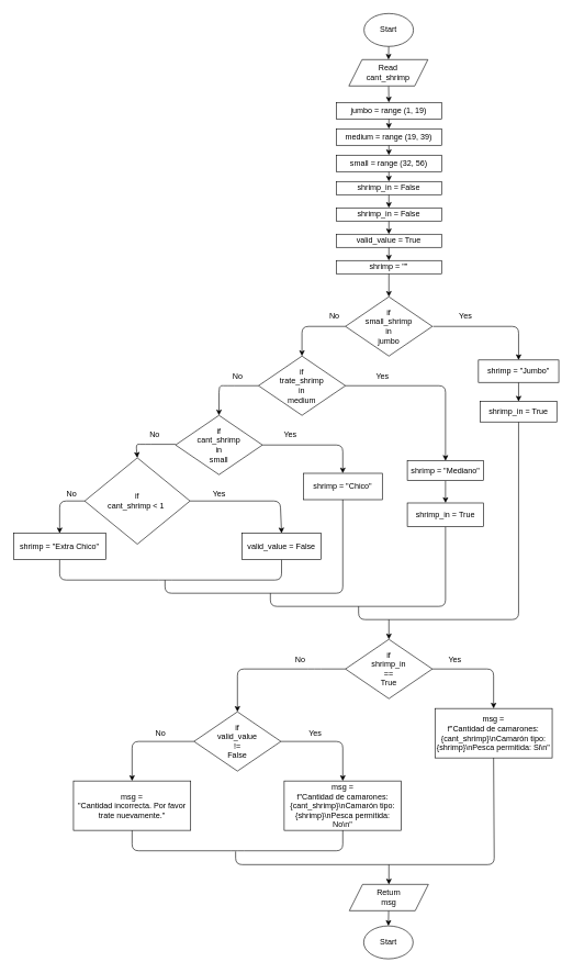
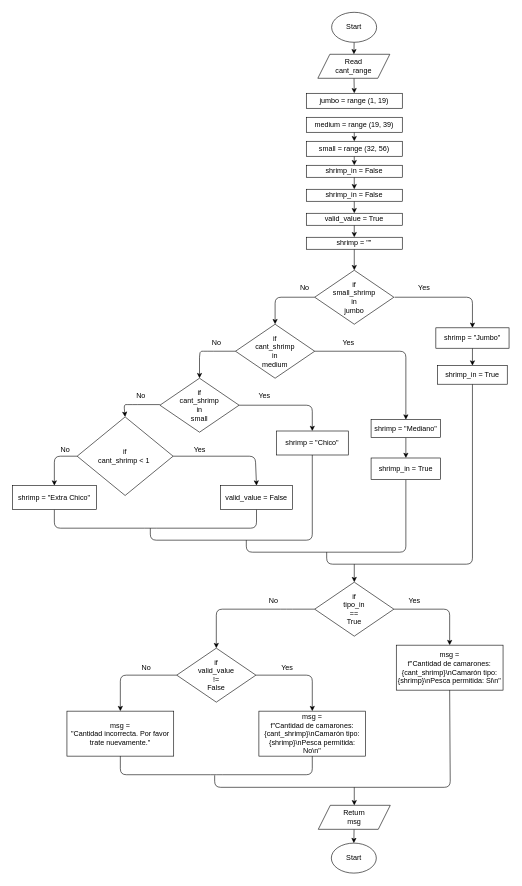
  <mxCell id="0" />
  <mxCell id="1" parent="0" />
  <mxCell id="2" value="" style="edgeStyle=none;html=1;" parent="1" source="3" target="5" edge="1"><mxGeometry relative="1" as="geometry" /></mxCell>
  <mxCell id="3" value="Start" style="ellipse;whiteSpace=wrap;html=1;" parent="1" vertex="1"><mxGeometry x="552.25" y="20" width="75" height="50" as="geometry" /></mxCell>
  <mxCell id="4" value="" style="edgeStyle=none;html=1;entryX=0.5;entryY=0;entryDx=0;entryDy=0;" parent="1" source="5" target="8" edge="1"><mxGeometry relative="1" as="geometry"><mxPoint x="589.25" y="160" as="targetPoint" /></mxGeometry></mxCell>
- <mxCell id="5" value="Read&lt;br&gt;cant_shrimp" style="shape=parallelogram;perimeter=parallelogramPerimeter;whiteSpace=wrap;html=1;fixedSize=1;" parent="1" vertex="1"><mxGeometry x="529.25" y="90" width="120" height="40" as="geometry" /></mxCell>
+ <mxCell id="5" value="Read&lt;br&gt;cant_range" style="shape=parallelogram;perimeter=parallelogramPerimeter;whiteSpace=wrap;html=1;fixedSize=1;" parent="1" vertex="1"><mxGeometry x="529.25" y="90" width="120" height="40" as="geometry" /></mxCell>
  <mxCell id="6" value="msg = &lt;br&gt;f&quot;Cantidad de camarones:{cant_shrimp}\nCamarón tipo: {shrimp}\nPesca permitida: Si\n&quot;" style="whiteSpace=wrap;html=1;align=center;" parent="1" vertex="1"><mxGeometry x="660" y="1075" width="178" height="75" as="geometry" /></mxCell>
- <mxCell id="7" value="" style="edgeStyle=none;html=1;" parent="1" source="8" target="10" edge="1"><mxGeometry relative="1" as="geometry" /></mxCell>
  <mxCell id="8" value="jumbo = range (1, 19)" style="whiteSpace=wrap;html=1;" parent="1" vertex="1"><mxGeometry x="510" y="155" width="160" height="25" as="geometry" /></mxCell>
  <mxCell id="9" value="" style="edgeStyle=none;html=1;" parent="1" source="10" target="12" edge="1"><mxGeometry relative="1" as="geometry" /></mxCell>
  <mxCell id="10" value="medium = range (19, 39)" style="whiteSpace=wrap;html=1;" parent="1" vertex="1"><mxGeometry x="510" y="195" width="160" height="25" as="geometry" /></mxCell>
  <mxCell id="11" value="" style="edgeStyle=none;html=1;entryX=0.5;entryY=0;entryDx=0;entryDy=0;" parent="1" source="12" target="35" edge="1"><mxGeometry relative="1" as="geometry"><mxPoint x="589.25" y="282.5" as="targetPoint" /></mxGeometry></mxCell>
  <mxCell id="12" value="small = range (32, 56)" style="whiteSpace=wrap;html=1;" parent="1" vertex="1"><mxGeometry x="510" y="235" width="160" height="25" as="geometry" /></mxCell>
  <mxCell id="13" style="edgeStyle=none;html=1;entryX=0.5;entryY=0;entryDx=0;entryDy=0;" parent="1" target="17" edge="1"><mxGeometry relative="1" as="geometry"><Array as="points"><mxPoint x="787" y="495" /></Array><mxPoint x="657" y="495" as="sourcePoint" /><mxPoint x="787" y="546" as="targetPoint" /></mxGeometry></mxCell>
  <mxCell id="14" style="edgeStyle=none;html=1;entryX=0.5;entryY=0;entryDx=0;entryDy=0;" parent="1" source="15" target="18" edge="1"><mxGeometry relative="1" as="geometry"><Array as="points"><mxPoint x="458" y="495" /></Array></mxGeometry></mxCell>
  <mxCell id="15" value="if&lt;br&gt;small_shrimp&lt;br&gt;in&lt;br&gt;jumbo" style="rhombus;whiteSpace=wrap;html=1;" parent="1" vertex="1"><mxGeometry x="524" y="450" width="132" height="90" as="geometry" /></mxCell>
  <mxCell id="16" value="" style="edgeStyle=none;html=1;" parent="1" source="17" target="53" edge="1"><mxGeometry relative="1" as="geometry" /></mxCell>
  <mxCell id="17" value="shrimp = &quot;Jumbo&quot;" style="whiteSpace=wrap;html=1;" parent="1" vertex="1"><mxGeometry x="726" y="546" width="122" height="34" as="geometry" /></mxCell>
- <mxCell id="18" value="if&lt;br&gt;trate_shrimp&lt;br&gt;in&lt;br&gt;medium" style="rhombus;whiteSpace=wrap;html=1;" parent="1" vertex="1"><mxGeometry x="392" y="540" width="132" height="90" as="geometry" /></mxCell>
+ <mxCell id="18" value="if&lt;br&gt;cant_shrimp&lt;br&gt;in&lt;br&gt;medium" style="rhombus;whiteSpace=wrap;html=1;" parent="1" vertex="1"><mxGeometry x="392" y="540" width="132" height="90" as="geometry" /></mxCell>
  <mxCell id="19" style="edgeStyle=none;html=1;entryX=0.5;entryY=0;entryDx=0;entryDy=0;" parent="1" source="18" target="21" edge="1"><mxGeometry relative="1" as="geometry"><Array as="points"><mxPoint x="676" y="585" /></Array><mxPoint x="524" y="585" as="sourcePoint" /></mxGeometry></mxCell>
  <mxCell id="20" value="" style="edgeStyle=none;html=1;" parent="1" source="21" target="52" edge="1"><mxGeometry relative="1" as="geometry" /></mxCell>
  <mxCell id="21" value="shrimp = &quot;Mediano&quot;" style="whiteSpace=wrap;html=1;" parent="1" vertex="1"><mxGeometry x="618" y="699" width="116" height="30" as="geometry" /></mxCell>
  <mxCell id="22" style="edgeStyle=none;html=1;entryX=0.5;entryY=0;entryDx=0;entryDy=0;" parent="1" target="23" edge="1"><mxGeometry relative="1" as="geometry"><mxPoint x="392" y="585" as="sourcePoint" /><Array as="points"><mxPoint x="345" y="585" /><mxPoint x="332" y="585" /></Array></mxGeometry></mxCell>
  <mxCell id="23" value="if&lt;br&gt;cant_shrimp&lt;br&gt;in&lt;br&gt;small" style="rhombus;whiteSpace=wrap;html=1;" parent="1" vertex="1"><mxGeometry x="266" y="630" width="132" height="90" as="geometry" /></mxCell>
  <mxCell id="24" style="edgeStyle=none;html=1;entryX=0.5;entryY=0;entryDx=0;entryDy=0;" parent="1" source="23" target="25" edge="1"><mxGeometry relative="1" as="geometry"><Array as="points"><mxPoint x="520" y="675" /></Array><mxPoint x="364" y="675" as="sourcePoint" /></mxGeometry></mxCell>
  <mxCell id="25" value="shrimp = &quot;Chico&quot;" style="whiteSpace=wrap;html=1;" parent="1" vertex="1"><mxGeometry x="460" y="718" width="120" height="40" as="geometry" /></mxCell>
  <mxCell id="26" value="Yes" style="text;html=1;align=center;verticalAlign=middle;resizable=0;points=[];autosize=1;strokeColor=none;fillColor=none;" parent="1" vertex="1"><mxGeometry x="686" y="465" width="40" height="30" as="geometry" /></mxCell>
  <mxCell id="27" value="No" style="text;html=1;align=center;verticalAlign=middle;resizable=0;points=[];autosize=1;strokeColor=none;fillColor=none;" parent="1" vertex="1"><mxGeometry x="487" y="465" width="40" height="30" as="geometry" /></mxCell>
  <mxCell id="28" value="Yes" style="text;html=1;align=center;verticalAlign=middle;resizable=0;points=[];autosize=1;strokeColor=none;fillColor=none;" parent="1" vertex="1"><mxGeometry x="560" y="556" width="40" height="30" as="geometry" /></mxCell>
  <mxCell id="29" value="No" style="text;html=1;align=center;verticalAlign=middle;resizable=0;points=[];autosize=1;strokeColor=none;fillColor=none;" parent="1" vertex="1"><mxGeometry x="340" y="556" width="40" height="30" as="geometry" /></mxCell>
  <mxCell id="30" value="Yes" style="text;html=1;align=center;verticalAlign=middle;resizable=0;points=[];autosize=1;strokeColor=none;fillColor=none;" parent="1" vertex="1"><mxGeometry x="420" y="645" width="40" height="30" as="geometry" /></mxCell>
  <mxCell id="31" style="edgeStyle=none;html=1;entryX=0.5;entryY=0;entryDx=0;entryDy=0;" parent="1" target="32" edge="1"><mxGeometry relative="1" as="geometry"><mxPoint x="266" y="674" as="sourcePoint" /><Array as="points"><mxPoint x="219" y="674" /><mxPoint x="206" y="674" /></Array></mxGeometry></mxCell>
  <mxCell id="32" value="if&lt;br&gt;cant_shrimp &amp;lt; 1&amp;nbsp;" style="rhombus;whiteSpace=wrap;html=1;" parent="1" vertex="1"><mxGeometry x="128" y="694.5" width="160" height="131" as="geometry" /></mxCell>
  <mxCell id="33" value="No" style="text;html=1;align=center;verticalAlign=middle;resizable=0;points=[];autosize=1;strokeColor=none;fillColor=none;" parent="1" vertex="1"><mxGeometry x="214" y="645" width="40" height="30" as="geometry" /></mxCell>
  <mxCell id="34" value="" style="edgeStyle=none;html=1;entryX=0.5;entryY=0;entryDx=0;entryDy=0;" parent="1" source="35" target="59" edge="1"><mxGeometry relative="1" as="geometry"><mxPoint x="588.25" y="325" as="targetPoint" /></mxGeometry></mxCell>
  <mxCell id="35" value="shrimp_in = False" style="whiteSpace=wrap;html=1;" parent="1" vertex="1"><mxGeometry x="510" y="275" width="160" height="20" as="geometry" /></mxCell>
  <mxCell id="36" value="" style="edgeStyle=none;html=1;entryX=0.5;entryY=0;entryDx=0;entryDy=0;" parent="1" target="71" edge="1"><mxGeometry relative="1" as="geometry"><mxPoint x="590" y="405" as="sourcePoint" /></mxGeometry></mxCell>
  <mxCell id="37" value="" style="edgeStyle=none;html=1;exitX=0.5;exitY=1;exitDx=0;exitDy=0;entryX=0.5;entryY=0;entryDx=0;entryDy=0;" parent="1" source="38" target="71" edge="1"><mxGeometry relative="1" as="geometry"><mxPoint x="590" y="385" as="sourcePoint" /></mxGeometry></mxCell>
  <mxCell id="38" value="valid_value = True" style="whiteSpace=wrap;html=1;" parent="1" vertex="1"><mxGeometry x="510" y="355" width="160" height="20" as="geometry" /></mxCell>
  <mxCell id="39" style="edgeStyle=none;html=1;entryX=0.5;entryY=0;entryDx=0;entryDy=0;exitX=1;exitY=0.5;exitDx=0;exitDy=0;" parent="1" source="32" target="50" edge="1"><mxGeometry relative="1" as="geometry"><Array as="points"><mxPoint x="425" y="760" /></Array><mxPoint x="272" y="764" as="sourcePoint" /><mxPoint x="425" y="809" as="targetPoint" /></mxGeometry></mxCell>
  <mxCell id="40" value="Yes" style="text;html=1;align=center;verticalAlign=middle;resizable=0;points=[];autosize=1;strokeColor=none;fillColor=none;" parent="1" vertex="1"><mxGeometry x="312" y="734" width="40" height="30" as="geometry" /></mxCell>
  <mxCell id="41" style="edgeStyle=none;html=1;entryX=0.5;entryY=0;entryDx=0;entryDy=0;exitX=0;exitY=0.5;exitDx=0;exitDy=0;" parent="1" source="32" target="51" edge="1"><mxGeometry relative="1" as="geometry"><mxPoint x="140" y="764" as="sourcePoint" /><Array as="points"><mxPoint x="90" y="760" /></Array><mxPoint x="80" y="809" as="targetPoint" /></mxGeometry></mxCell>
  <mxCell id="42" value="No" style="text;html=1;align=center;verticalAlign=middle;resizable=0;points=[];autosize=1;strokeColor=none;fillColor=none;" parent="1" vertex="1"><mxGeometry x="88" y="735" width="40" height="30" as="geometry" /></mxCell>
  <mxCell id="43" value="" style="endArrow=none;html=1;exitX=0.5;exitY=1;exitDx=0;exitDy=0;entryX=0.5;entryY=1;entryDx=0;entryDy=0;" parent="1" source="51" target="50" edge="1"><mxGeometry width="50" height="50" relative="1" as="geometry"><mxPoint x="80" y="849" as="sourcePoint" /><mxPoint x="425" y="849" as="targetPoint" /><Array as="points"><mxPoint x="90" y="880" /><mxPoint x="250" y="880" /><mxPoint x="427" y="880" /></Array></mxGeometry></mxCell>
  <mxCell id="44" value="" style="endArrow=none;html=1;entryX=0.5;entryY=1;entryDx=0;entryDy=0;" parent="1" target="25" edge="1"><mxGeometry width="50" height="50" relative="1" as="geometry"><mxPoint x="250" y="880" as="sourcePoint" /><mxPoint x="340" y="570" as="targetPoint" /><Array as="points"><mxPoint x="250" y="900" /><mxPoint x="520" y="900" /></Array></mxGeometry></mxCell>
  <mxCell id="45" value="" style="endArrow=none;html=1;entryX=0.5;entryY=1;entryDx=0;entryDy=0;" parent="1" target="52" edge="1"><mxGeometry width="50" height="50" relative="1" as="geometry"><mxPoint x="410" y="900" as="sourcePoint" /><mxPoint x="676" y="750" as="targetPoint" /><Array as="points"><mxPoint x="410" y="920" /><mxPoint x="676" y="920" /></Array></mxGeometry></mxCell>
  <mxCell id="46" value="" style="endArrow=none;html=1;entryX=0.5;entryY=1;entryDx=0;entryDy=0;" parent="1" target="53" edge="1"><mxGeometry width="50" height="50" relative="1" as="geometry"><mxPoint x="544" y="920" as="sourcePoint" /><mxPoint x="787" y="680" as="targetPoint" /><Array as="points"><mxPoint x="544" y="940" /><mxPoint x="787" y="940" /></Array></mxGeometry></mxCell>
  <mxCell id="47" value="" style="endArrow=classic;html=1;entryX=0.5;entryY=0;entryDx=0;entryDy=0;" parent="1" target="49" edge="1"><mxGeometry width="50" height="50" relative="1" as="geometry"><mxPoint x="590" y="940" as="sourcePoint" /><mxPoint x="590" y="970" as="targetPoint" /></mxGeometry></mxCell>
  <mxCell id="48" style="edgeStyle=none;html=1;entryX=0.5;entryY=0;entryDx=0;entryDy=0;" parent="1" source="49" target="6" edge="1"><mxGeometry relative="1" as="geometry"><Array as="points"><mxPoint x="749" y="1015" /></Array></mxGeometry></mxCell>
- <mxCell id="49" value="if&lt;br&gt;shrimp_in&lt;br&gt;==&lt;br&gt;True" style="rhombus;whiteSpace=wrap;html=1;" parent="1" vertex="1"><mxGeometry x="524" y="970" width="132" height="90" as="geometry" /></mxCell>
+ <mxCell id="49" value="if&lt;br&gt;tipo_in&lt;br&gt;==&lt;br&gt;True" style="rhombus;whiteSpace=wrap;html=1;" parent="1" vertex="1"><mxGeometry x="524" y="970" width="132" height="90" as="geometry" /></mxCell>
  <mxCell id="50" value="valid_value = False" style="whiteSpace=wrap;html=1;" parent="1" vertex="1"><mxGeometry x="367" y="809" width="120" height="40" as="geometry" /></mxCell>
  <mxCell id="51" value="shrimp = &quot;Extra Chico&quot;" style="whiteSpace=wrap;html=1;" parent="1" vertex="1"><mxGeometry x="20" y="809" width="140" height="40" as="geometry" /></mxCell>
  <mxCell id="52" value="shrimp_in = True" style="whiteSpace=wrap;html=1;" parent="1" vertex="1"><mxGeometry x="618" y="763" width="116" height="36" as="geometry" /></mxCell>
  <mxCell id="53" value="shrimp_in = True" style="whiteSpace=wrap;html=1;" parent="1" vertex="1"><mxGeometry x="729" y="609" width="116" height="31" as="geometry" /></mxCell>
  <mxCell id="54" style="edgeStyle=none;html=1;exitX=0;exitY=0.5;exitDx=0;exitDy=0;entryX=0.5;entryY=0;entryDx=0;entryDy=0;entryPerimeter=0;" parent="1" source="49" target="57" edge="1"><mxGeometry relative="1" as="geometry"><mxPoint x="524" y="1015" as="sourcePoint" /><Array as="points"><mxPoint x="477" y="1015" /><mxPoint x="360" y="1015" /></Array><mxPoint x="360" y="1080" as="targetPoint" /></mxGeometry></mxCell>
  <mxCell id="55" value="No" style="text;html=1;align=center;verticalAlign=middle;resizable=0;points=[];autosize=1;strokeColor=none;fillColor=none;" parent="1" vertex="1"><mxGeometry x="435" y="986" width="40" height="30" as="geometry" /></mxCell>
  <mxCell id="56" style="edgeStyle=none;html=1;entryX=0.5;entryY=0;entryDx=0;entryDy=0;" parent="1" source="57" target="62" edge="1"><mxGeometry relative="1" as="geometry"><Array as="points"><mxPoint x="200" y="1125" /></Array></mxGeometry></mxCell>
  <mxCell id="57" value="if&lt;br&gt;valid_value&lt;br&gt;!=&lt;br&gt;False" style="rhombus;whiteSpace=wrap;html=1;" parent="1" vertex="1"><mxGeometry x="294" y="1080" width="132" height="90" as="geometry" /></mxCell>
  <mxCell id="58" style="edgeStyle=none;html=1;entryX=0.5;entryY=0;entryDx=0;entryDy=0;" parent="1" source="59" target="38" edge="1"><mxGeometry relative="1" as="geometry" /></mxCell>
  <mxCell id="59" value="shrimp_in = False" style="whiteSpace=wrap;html=1;" parent="1" vertex="1"><mxGeometry x="510" y="315" width="160" height="20" as="geometry" /></mxCell>
  <mxCell id="60" value="msg = &lt;br&gt;f&quot;Cantidad de camarones:{cant_shrimp}\nCamarón tipo: {shrimp}\nPesca permitida: No\n&quot;" style="whiteSpace=wrap;html=1;align=center;" parent="1" vertex="1"><mxGeometry x="431" y="1185" width="178" height="75" as="geometry" /></mxCell>
  <mxCell id="61" style="edgeStyle=none;html=1;entryX=0.5;entryY=0;entryDx=0;entryDy=0;" parent="1" target="60" edge="1"><mxGeometry relative="1" as="geometry"><mxPoint x="426" y="1125" as="sourcePoint" /><Array as="points"><mxPoint x="520" y="1125" /></Array></mxGeometry></mxCell>
  <mxCell id="62" value="msg = &lt;br&gt;&quot;Cantidad incorrecta. Por favor trate nuevamente.&quot;" style="whiteSpace=wrap;html=1;align=center;" parent="1" vertex="1"><mxGeometry x="111" y="1185" width="178" height="75" as="geometry" /></mxCell>
  <mxCell id="63" value="" style="endArrow=none;html=1;exitX=0.5;exitY=1;exitDx=0;exitDy=0;entryX=0.5;entryY=1;entryDx=0;entryDy=0;" parent="1" source="62" target="60" edge="1"><mxGeometry width="50" height="50" relative="1" as="geometry"><mxPoint x="200" y="1260" as="sourcePoint" /><mxPoint x="520" y="1255" as="targetPoint" /><Array as="points"><mxPoint x="200" y="1291" /><mxPoint x="360" y="1291" /><mxPoint x="520" y="1291" /></Array></mxGeometry></mxCell>
  <mxCell id="64" value="" style="endArrow=none;html=1;entryX=0.5;entryY=1;entryDx=0;entryDy=0;" parent="1" target="6" edge="1"><mxGeometry width="50" height="50" relative="1" as="geometry"><mxPoint x="357.25" y="1292" as="sourcePoint" /><mxPoint x="627.25" y="1170" as="targetPoint" /><Array as="points"><mxPoint x="357.25" y="1312" /><mxPoint x="750" y="1312" /></Array></mxGeometry></mxCell>
  <mxCell id="65" value="Yes" style="text;html=1;align=center;verticalAlign=middle;resizable=0;points=[];autosize=1;strokeColor=none;fillColor=none;" parent="1" vertex="1"><mxGeometry x="670" y="986" width="40" height="30" as="geometry" /></mxCell>
  <mxCell id="66" value="" style="edgeStyle=none;html=1;" parent="1" source="67" target="69" edge="1"><mxGeometry relative="1" as="geometry" /></mxCell>
  <mxCell id="67" value="Return&lt;br&gt;msg" style="shape=parallelogram;perimeter=parallelogramPerimeter;whiteSpace=wrap;html=1;fixedSize=1;" parent="1" vertex="1"><mxGeometry x="530" y="1342" width="120" height="40" as="geometry" /></mxCell>
  <mxCell id="68" value="" style="endArrow=classic;html=1;entryX=0.5;entryY=0;entryDx=0;entryDy=0;" parent="1" target="67" edge="1"><mxGeometry width="50" height="50" relative="1" as="geometry"><mxPoint x="590" y="1312" as="sourcePoint" /><mxPoint x="480" y="982" as="targetPoint" /></mxGeometry></mxCell>
  <mxCell id="69" value="Start" style="ellipse;whiteSpace=wrap;html=1;" parent="1" vertex="1"><mxGeometry x="551.75" y="1405" width="75" height="50" as="geometry" /></mxCell>
  <mxCell id="70" value="" style="edgeStyle=none;html=1;" parent="1" source="71" target="15" edge="1"><mxGeometry relative="1" as="geometry" /></mxCell>
  <mxCell id="71" value="shrimp = &quot;&quot;" style="whiteSpace=wrap;html=1;" parent="1" vertex="1"><mxGeometry x="510" y="395" width="160" height="20" as="geometry" /></mxCell>
  <mxCell id="72" value="No" style="text;html=1;align=center;verticalAlign=middle;resizable=0;points=[];autosize=1;strokeColor=none;fillColor=none;" parent="1" vertex="1"><mxGeometry x="222.5" y="1097.5" width="40" height="30" as="geometry" /></mxCell>
  <mxCell id="73" value="Yes" style="text;html=1;align=center;verticalAlign=middle;resizable=0;points=[];autosize=1;strokeColor=none;fillColor=none;" parent="1" vertex="1"><mxGeometry x="457.5" y="1097.5" width="40" height="30" as="geometry" /></mxCell>
